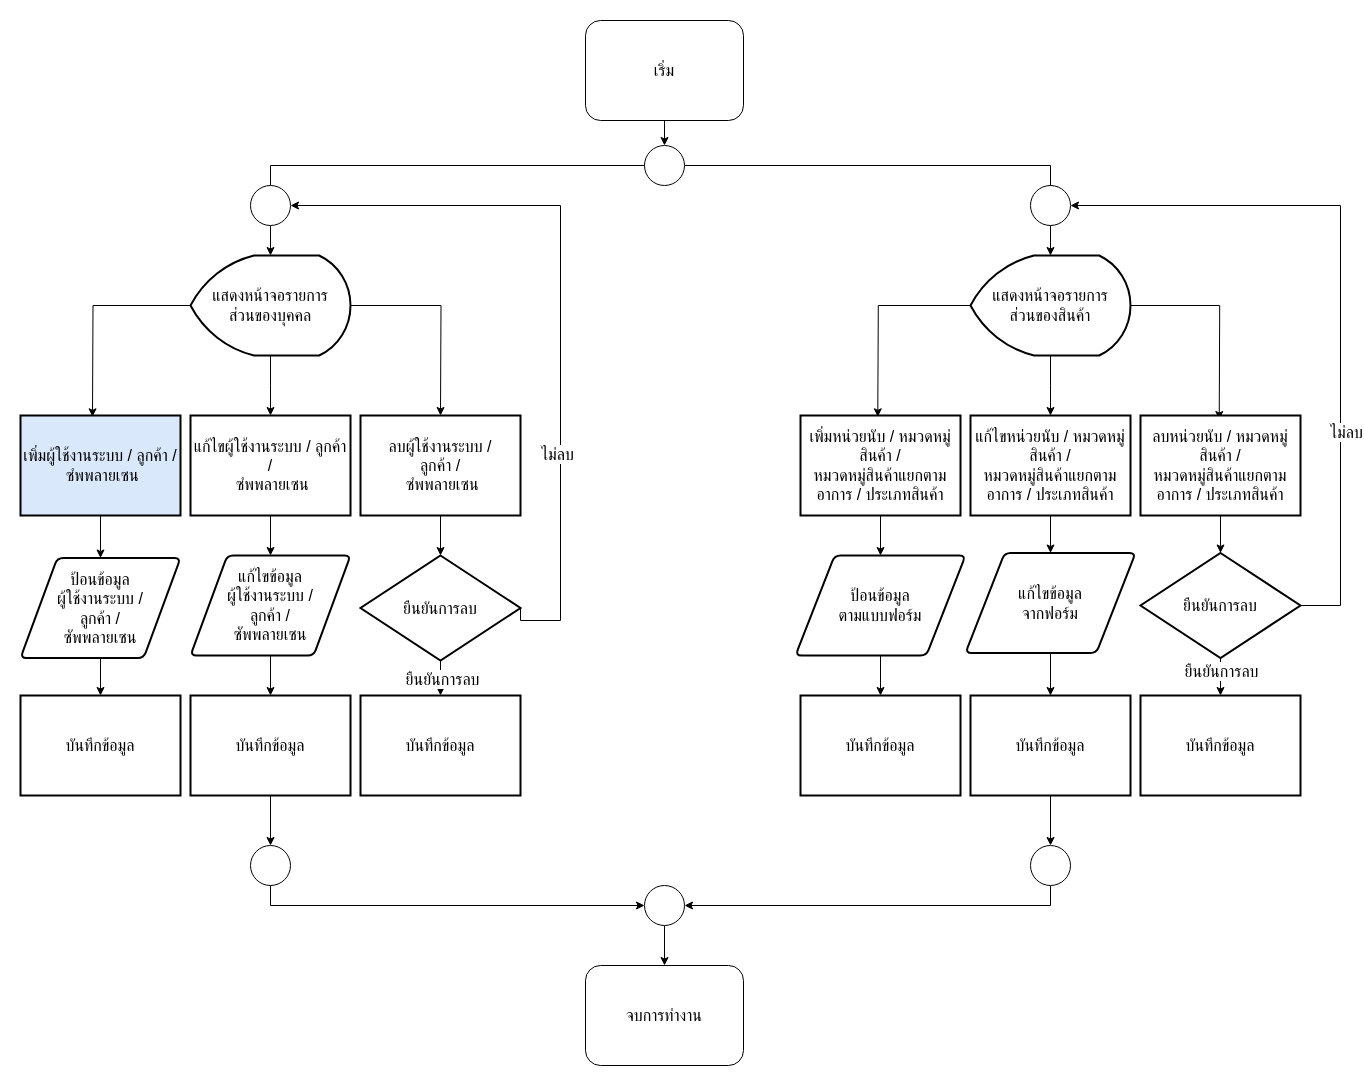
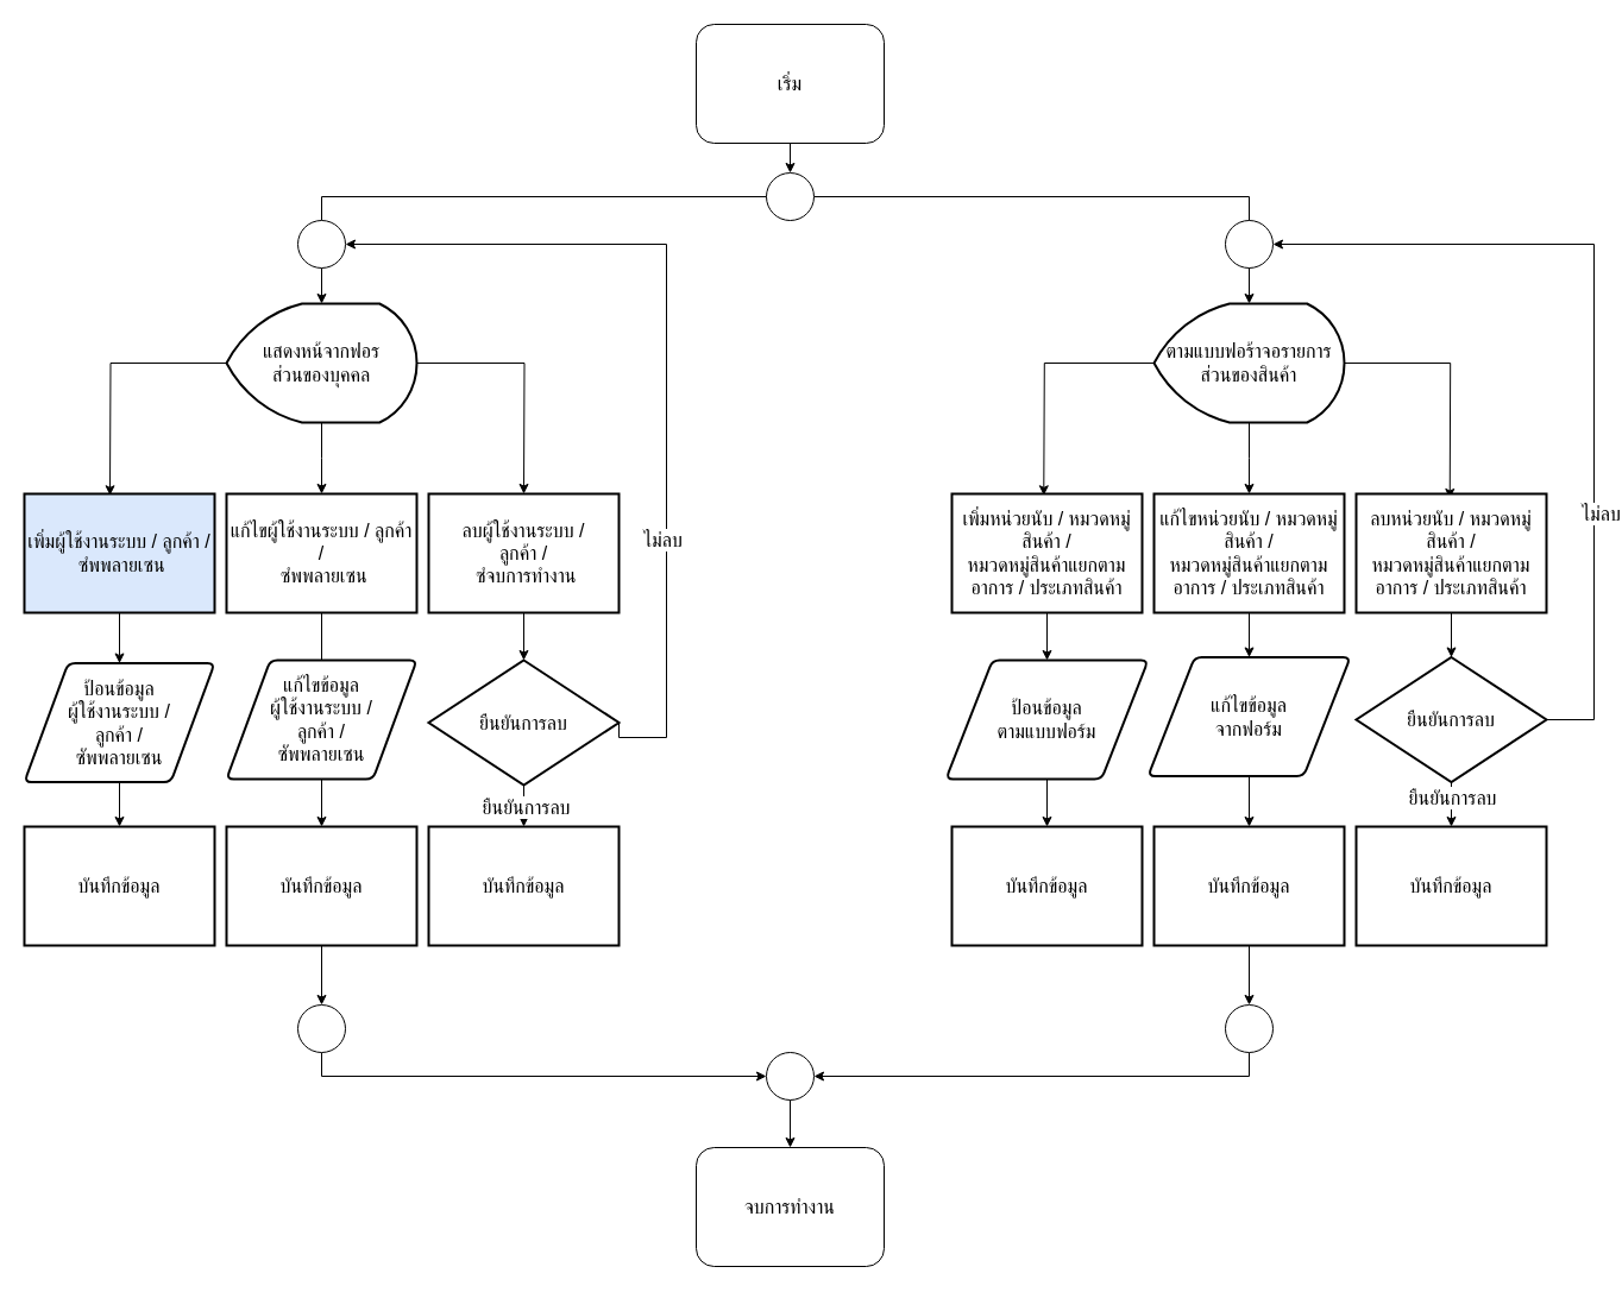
  <mxCell id="0" />
  <mxCell id="1" parent="0" />
  <mxCell id="2" value="" style="edgeStyle=orthogonalEdgeStyle;rounded=0;orthogonalLoop=1;jettySize=auto;html=1;fontSize=16;" edge="1" parent="1" source="3" target="6"><mxGeometry relative="1" as="geometry" /></mxCell>
  <mxCell id="3" value="เริ่ม" style="rounded=1;whiteSpace=wrap;html=1;fontSize=16;glass=0;strokeWidth=1;shadow=0;" vertex="1" parent="1"><mxGeometry x="585" y="20" width="158" height="100" as="geometry" /></mxCell>
  <mxCell id="4" style="edgeStyle=orthogonalEdgeStyle;rounded=0;orthogonalLoop=1;jettySize=auto;html=1;exitX=1;exitY=0.5;exitDx=0;exitDy=0;entryX=0.5;entryY=0;entryDx=0;entryDy=0;entryPerimeter=0;fontSize=16;" edge="1" parent="1" source="6" target="14"><mxGeometry relative="1" as="geometry" /></mxCell>
  <mxCell id="5" style="edgeStyle=orthogonalEdgeStyle;rounded=0;orthogonalLoop=1;jettySize=auto;html=1;exitX=0.5;exitY=1;exitDx=0;exitDy=0;entryX=0.5;entryY=0;entryDx=0;entryDy=0;entryPerimeter=0;fontSize=16;startArrow=none;" edge="1" parent="1" source="48" target="10"><mxGeometry relative="1" as="geometry" /></mxCell>
  <mxCell id="6" value="" style="ellipse;whiteSpace=wrap;html=1;aspect=fixed;fontSize=16;" vertex="1" parent="1"><mxGeometry x="644" y="145" width="40" height="40" as="geometry" /></mxCell>
  <mxCell id="7" style="edgeStyle=orthogonalEdgeStyle;rounded=0;orthogonalLoop=1;jettySize=auto;html=1;exitX=0;exitY=0.5;exitDx=0;exitDy=0;exitPerimeter=0;entryX=0.45;entryY=0.013;entryDx=0;entryDy=0;entryPerimeter=0;fontSize=16;" edge="1" parent="1" source="10"><mxGeometry relative="1" as="geometry"><mxPoint x="92" y="416.3" as="targetPoint" /></mxGeometry></mxCell>
  <mxCell id="8" value="" style="edgeStyle=orthogonalEdgeStyle;rounded=0;orthogonalLoop=1;jettySize=auto;html=1;fontSize=16;" edge="1" parent="1" source="10"><mxGeometry relative="1" as="geometry"><mxPoint x="270" y="415" as="targetPoint" /></mxGeometry></mxCell>
  <mxCell id="9" style="edgeStyle=orthogonalEdgeStyle;rounded=0;orthogonalLoop=1;jettySize=auto;html=1;exitX=1;exitY=0.5;exitDx=0;exitDy=0;exitPerimeter=0;fontSize=16;" edge="1" parent="1" source="10"><mxGeometry relative="1" as="geometry"><mxPoint x="440" y="415" as="targetPoint" /></mxGeometry></mxCell>
- <mxCell id="10" value="แสดงหน้าจอรายการ&lt;br style=&quot;font-size: 16px;&quot;&gt;ส่วนของบุคคล" style="strokeWidth=2;html=1;shape=mxgraph.flowchart.display;whiteSpace=wrap;fontSize=16;" vertex="1" parent="1"><mxGeometry x="190" y="255" width="160" height="100" as="geometry" /></mxCell>
+ <mxCell id="10" value="แสดงหน้จากฟอร&lt;br style=&quot;font-size: 16px;&quot;&gt;ส่วนของบุคคล" style="strokeWidth=2;html=1;shape=mxgraph.flowchart.display;whiteSpace=wrap;fontSize=16;" vertex="1" parent="1"><mxGeometry x="190" y="255" width="160" height="100" as="geometry" /></mxCell>
  <mxCell id="11" style="edgeStyle=orthogonalEdgeStyle;rounded=0;orthogonalLoop=1;jettySize=auto;html=1;exitX=0;exitY=0.5;exitDx=0;exitDy=0;exitPerimeter=0;entryX=0.483;entryY=0.013;entryDx=0;entryDy=0;entryPerimeter=0;fontSize=16;" edge="1" parent="1" source="14"><mxGeometry relative="1" as="geometry"><mxPoint x="877.28" y="416.3" as="targetPoint" /></mxGeometry></mxCell>
  <mxCell id="12" value="" style="edgeStyle=orthogonalEdgeStyle;rounded=0;orthogonalLoop=1;jettySize=auto;html=1;fontSize=16;" edge="1" parent="1" source="14"><mxGeometry relative="1" as="geometry"><mxPoint x="1050" y="415" as="targetPoint" /></mxGeometry></mxCell>
  <mxCell id="13" style="edgeStyle=orthogonalEdgeStyle;rounded=0;orthogonalLoop=1;jettySize=auto;html=1;exitX=1;exitY=0.5;exitDx=0;exitDy=0;exitPerimeter=0;entryX=0.492;entryY=0.04;entryDx=0;entryDy=0;entryPerimeter=0;fontSize=16;" edge="1" parent="1" source="14"><mxGeometry relative="1" as="geometry"><mxPoint x="1218.72" y="419" as="targetPoint" /></mxGeometry></mxCell>
- <mxCell id="14" value="แสดงหน้าจอรายการ&lt;br style=&quot;font-size: 16px;&quot;&gt;ส่วนของสินค้า" style="strokeWidth=2;html=1;shape=mxgraph.flowchart.display;whiteSpace=wrap;fontSize=16;" vertex="1" parent="1"><mxGeometry x="970" y="255" width="160" height="100" as="geometry" /></mxCell>
+ <mxCell id="14" value="ตามแบบฟอร้าจอรายการ&lt;br style=&quot;font-size: 16px;&quot;&gt;ส่วนของสินค้า" style="strokeWidth=2;html=1;shape=mxgraph.flowchart.display;whiteSpace=wrap;fontSize=16;" vertex="1" parent="1"><mxGeometry x="970" y="255" width="160" height="100" as="geometry" /></mxCell>
  <mxCell id="15" value="" style="edgeStyle=orthogonalEdgeStyle;rounded=0;orthogonalLoop=1;jettySize=auto;html=1;fontSize=16;" edge="1" parent="1" source="16" target="28"><mxGeometry relative="1" as="geometry" /></mxCell>
  <mxCell id="16" value="เพิ่มผู้ใช้งานระบบ / ลูกค้า /&lt;br style=&quot;font-size: 16px;&quot;&gt;&amp;nbsp;ซํพพลายเซน" style="rounded=0;whiteSpace=wrap;html=1;absoluteArcSize=1;arcSize=14;strokeWidth=2;fontSize=16;fillColor=#dae8fc;" vertex="1" parent="1"><mxGeometry x="20" y="415" width="160" height="100" as="geometry" /></mxCell>
- <mxCell id="17" value="" style="edgeStyle=orthogonalEdgeStyle;rounded=0;orthogonalLoop=1;jettySize=auto;html=1;fontSize=16;" edge="1" parent="1" source="18" target="44"><mxGeometry relative="1" as="geometry" /></mxCell>
+ <mxCell id="17" value="" style="edgeStyle=orthogonalEdgeStyle;rounded=0;orthogonalLoop=1;jettySize=auto;html=1;fontSize=16;endArrow=none;" edge="1" parent="1" source="18" target="44"><mxGeometry relative="1" as="geometry" /></mxCell>
  <mxCell id="18" value="แก้ไขผู้ใช้งานระบบ / ลูกค้า /&lt;br style=&quot;font-size: 16px;&quot;&gt;&amp;nbsp;ซํพพลายเซน" style="rounded=0;whiteSpace=wrap;html=1;absoluteArcSize=1;arcSize=14;strokeWidth=2;fontSize=16;" vertex="1" parent="1"><mxGeometry x="190" y="415" width="160" height="100" as="geometry" /></mxCell>
  <mxCell id="19" value="" style="edgeStyle=orthogonalEdgeStyle;rounded=0;orthogonalLoop=1;jettySize=auto;html=1;fontSize=16;" edge="1" parent="1" source="20" target="37"><mxGeometry relative="1" as="geometry" /></mxCell>
- <mxCell id="20" value="ลบผู้ใช้งานระบบ / &lt;br&gt;ลูกค้า /&lt;br style=&quot;font-size: 16px;&quot;&gt;&amp;nbsp;ซํพพลายเซน" style="rounded=0;whiteSpace=wrap;html=1;absoluteArcSize=1;arcSize=14;strokeWidth=2;fontSize=16;" vertex="1" parent="1"><mxGeometry x="360" y="415" width="160" height="100" as="geometry" /></mxCell>
+ <mxCell id="20" value="ลบผู้ใช้งานระบบ / &lt;br&gt;ลูกค้า /&lt;br style=&quot;font-size: 16px;&quot;&gt;&amp;nbsp;ซํจบการทำงาน" style="rounded=0;whiteSpace=wrap;html=1;absoluteArcSize=1;arcSize=14;strokeWidth=2;fontSize=16;" vertex="1" parent="1"><mxGeometry x="360" y="415" width="160" height="100" as="geometry" /></mxCell>
  <mxCell id="21" value="" style="edgeStyle=orthogonalEdgeStyle;rounded=0;orthogonalLoop=1;jettySize=auto;html=1;fontSize=16;" edge="1" parent="1" source="22" target="30"><mxGeometry relative="1" as="geometry" /></mxCell>
  <mxCell id="22" value="เพิ่มหน่วยนับ / หมวดหมู่สินค้า /&lt;br style=&quot;font-size: 16px;&quot;&gt;หมวดหมู่สินค้าแยกตามอาการ / ประเภทสินค้า" style="rounded=0;whiteSpace=wrap;html=1;absoluteArcSize=1;arcSize=14;strokeWidth=2;fontSize=16;" vertex="1" parent="1"><mxGeometry x="800" y="415" width="160" height="100" as="geometry" /></mxCell>
  <mxCell id="23" value="" style="edgeStyle=orthogonalEdgeStyle;rounded=0;orthogonalLoop=1;jettySize=auto;html=1;fontSize=16;" edge="1" parent="1" source="24" target="46"><mxGeometry relative="1" as="geometry" /></mxCell>
  <mxCell id="24" value="แก้ไขหน่วยนับ / หมวดหมู่สินค้า /&lt;br style=&quot;font-size: 16px;&quot;&gt;หมวดหมู่สินค้าแยกตามอาการ / ประเภทสินค้า" style="rounded=0;whiteSpace=wrap;html=1;absoluteArcSize=1;arcSize=14;strokeWidth=2;fontSize=16;" vertex="1" parent="1"><mxGeometry x="970" y="415" width="160" height="100" as="geometry" /></mxCell>
  <mxCell id="25" value="" style="edgeStyle=orthogonalEdgeStyle;rounded=0;orthogonalLoop=1;jettySize=auto;html=1;fontSize=16;" edge="1" parent="1" source="26" target="42"><mxGeometry relative="1" as="geometry" /></mxCell>
  <mxCell id="26" value="ลบหน่วยนับ / หมวดหมู่สินค้า /&lt;br style=&quot;font-size: 16px;&quot;&gt;หมวดหมู่สินค้าแยกตามอาการ / ประเภทสินค้า" style="rounded=0;whiteSpace=wrap;html=1;absoluteArcSize=1;arcSize=14;strokeWidth=2;fontSize=16;" vertex="1" parent="1"><mxGeometry x="1140" y="415" width="160" height="100" as="geometry" /></mxCell>
  <mxCell id="27" value="" style="edgeStyle=orthogonalEdgeStyle;rounded=0;orthogonalLoop=1;jettySize=auto;html=1;fontSize=16;" edge="1" parent="1" source="28" target="31"><mxGeometry relative="1" as="geometry" /></mxCell>
  <mxCell id="28" value="ป้อนข้อมูล &lt;br&gt;ผู้ใช้งานระบบ / &lt;br&gt;ลูกค้า / &lt;br&gt;ซัพพลายเซน" style="shape=parallelogram;html=1;strokeWidth=2;perimeter=parallelogramPerimeter;whiteSpace=wrap;rounded=1;arcSize=12;size=0.23;fontSize=16;" vertex="1" parent="1"><mxGeometry x="20" y="557.5" width="160" height="100" as="geometry" /></mxCell>
  <mxCell id="29" value="" style="edgeStyle=orthogonalEdgeStyle;rounded=0;orthogonalLoop=1;jettySize=auto;html=1;fontSize=16;" edge="1" parent="1" source="30" target="32"><mxGeometry relative="1" as="geometry" /></mxCell>
  <mxCell id="30" value="ป้อนข้อมูล&lt;br&gt;ตามแบบฟอร์ม" style="shape=parallelogram;html=1;strokeWidth=2;perimeter=parallelogramPerimeter;whiteSpace=wrap;rounded=1;arcSize=12;size=0.23;fontSize=16;" vertex="1" parent="1"><mxGeometry x="795" y="555" width="170" height="100" as="geometry" /></mxCell>
  <mxCell id="31" value="บันทึกข้อมูล" style="rounded=0;whiteSpace=wrap;html=1;absoluteArcSize=1;arcSize=14;strokeWidth=2;fontSize=16;" vertex="1" parent="1"><mxGeometry x="20" y="695" width="160" height="100" as="geometry" /></mxCell>
  <mxCell id="32" value="บันทึกข้อมูล" style="rounded=0;whiteSpace=wrap;html=1;absoluteArcSize=1;arcSize=14;strokeWidth=2;fontSize=16;" vertex="1" parent="1"><mxGeometry x="800" y="695" width="160" height="100" as="geometry" /></mxCell>
  <mxCell id="33" style="edgeStyle=orthogonalEdgeStyle;rounded=0;orthogonalLoop=1;jettySize=auto;html=1;exitX=1;exitY=0.5;exitDx=0;exitDy=0;exitPerimeter=0;entryX=1;entryY=0.5;entryDx=0;entryDy=0;fontSize=16;" edge="1" parent="1" source="37" target="48"><mxGeometry relative="1" as="geometry"><Array as="points"><mxPoint x="560" y="620" /><mxPoint x="560" y="205" /></Array></mxGeometry></mxCell>
  <mxCell id="34" value="ไม่ลบ" style="edgeLabel;html=1;align=center;verticalAlign=middle;resizable=0;points=[];fontSize=16;" vertex="1" connectable="0" parent="33"><mxGeometry x="-0.407" y="4" relative="1" as="geometry"><mxPoint as="offset" /></mxGeometry></mxCell>
  <mxCell id="35" value="" style="edgeStyle=orthogonalEdgeStyle;rounded=0;orthogonalLoop=1;jettySize=auto;html=1;fontSize=16;" edge="1" parent="1" source="37" target="52"><mxGeometry relative="1" as="geometry" /></mxCell>
  <mxCell id="36" value="ยืนยันการลบ" style="edgeLabel;html=1;align=center;verticalAlign=middle;resizable=0;points=[];fontSize=16;" vertex="1" connectable="0" parent="35"><mxGeometry x="-0.22" y="1" relative="1" as="geometry"><mxPoint as="offset" /></mxGeometry></mxCell>
  <mxCell id="37" value="ยืนยันการลบ" style="strokeWidth=2;html=1;shape=mxgraph.flowchart.decision;whiteSpace=wrap;rounded=0;fontSize=16;" vertex="1" parent="1"><mxGeometry x="360" y="555" width="160" height="105" as="geometry" /></mxCell>
  <mxCell id="38" value="" style="edgeStyle=orthogonalEdgeStyle;rounded=0;orthogonalLoop=1;jettySize=auto;html=1;fontSize=16;" edge="1" parent="1" source="42" target="55"><mxGeometry relative="1" as="geometry" /></mxCell>
  <mxCell id="39" value="ยืนยันการลบ" style="edgeLabel;html=1;align=center;verticalAlign=middle;resizable=0;points=[];fontSize=16;" vertex="1" connectable="0" parent="38"><mxGeometry x="-0.393" relative="1" as="geometry"><mxPoint as="offset" /></mxGeometry></mxCell>
  <mxCell id="40" style="edgeStyle=orthogonalEdgeStyle;rounded=0;orthogonalLoop=1;jettySize=auto;html=1;exitX=1;exitY=0.5;exitDx=0;exitDy=0;exitPerimeter=0;entryX=1;entryY=0.5;entryDx=0;entryDy=0;fontSize=16;" edge="1" parent="1" source="42" target="49"><mxGeometry relative="1" as="geometry"><Array as="points"><mxPoint x="1340" y="605" /><mxPoint x="1340" y="205" /></Array></mxGeometry></mxCell>
  <mxCell id="41" value="ไม่ลบ" style="edgeLabel;html=1;align=center;verticalAlign=middle;resizable=0;points=[];fontSize=16;" vertex="1" connectable="0" parent="40"><mxGeometry x="-0.398" y="-5" relative="1" as="geometry"><mxPoint as="offset" /></mxGeometry></mxCell>
  <mxCell id="42" value="ยืนยันการลบ" style="strokeWidth=2;html=1;shape=mxgraph.flowchart.decision;whiteSpace=wrap;rounded=0;fontSize=16;" vertex="1" parent="1"><mxGeometry x="1140" y="552.5" width="160" height="105" as="geometry" /></mxCell>
  <mxCell id="43" value="" style="edgeStyle=orthogonalEdgeStyle;rounded=0;orthogonalLoop=1;jettySize=auto;html=1;fontSize=16;" edge="1" parent="1" source="44" target="51"><mxGeometry relative="1" as="geometry" /></mxCell>
  <mxCell id="44" value="แก้ไขข้อมูล &lt;br&gt;ผู้ใช้งานระบบ / &lt;br&gt;ลูกค้า / &lt;br&gt;ซัพพลายเซน" style="shape=parallelogram;html=1;strokeWidth=2;perimeter=parallelogramPerimeter;whiteSpace=wrap;rounded=1;arcSize=12;size=0.23;fontSize=16;" vertex="1" parent="1"><mxGeometry x="190" y="555" width="160" height="100" as="geometry" /></mxCell>
  <mxCell id="45" value="" style="edgeStyle=orthogonalEdgeStyle;rounded=0;orthogonalLoop=1;jettySize=auto;html=1;fontSize=16;" edge="1" parent="1" source="46" target="54"><mxGeometry relative="1" as="geometry" /></mxCell>
  <mxCell id="46" value="แก้ไขข้อมูล&lt;br&gt;จากฟอร์ม" style="shape=parallelogram;html=1;strokeWidth=2;perimeter=parallelogramPerimeter;whiteSpace=wrap;rounded=1;arcSize=12;size=0.23;fontSize=16;" vertex="1" parent="1"><mxGeometry x="965" y="552.5" width="170" height="100" as="geometry" /></mxCell>
  <mxCell id="47" value="" style="edgeStyle=orthogonalEdgeStyle;rounded=0;orthogonalLoop=1;jettySize=auto;html=1;exitX=0;exitY=0.5;exitDx=0;exitDy=0;entryX=0.5;entryY=0;entryDx=0;entryDy=0;entryPerimeter=0;fontSize=16;endArrow=none;" edge="1" parent="1" source="6" target="48"><mxGeometry relative="1" as="geometry"><mxPoint x="644" y="165" as="sourcePoint" /><mxPoint x="270" y="255" as="targetPoint" /></mxGeometry></mxCell>
  <mxCell id="48" value="" style="ellipse;whiteSpace=wrap;html=1;aspect=fixed;fontSize=16;" vertex="1" parent="1"><mxGeometry y="185" width="40" height="40" as="geometry" x="250" /></mxCell>
  <mxCell id="49" value="" style="ellipse;whiteSpace=wrap;html=1;aspect=fixed;fontSize=16;" vertex="1" parent="1"><mxGeometry x="1030" y="185" width="40" height="40" as="geometry" /></mxCell>
  <mxCell id="50" value="" style="edgeStyle=orthogonalEdgeStyle;rounded=0;orthogonalLoop=1;jettySize=auto;html=1;fontSize=16;" edge="1" parent="1" source="51" target="57"><mxGeometry relative="1" as="geometry" /></mxCell>
  <mxCell id="51" value="บันทึกข้อมูล" style="rounded=0;whiteSpace=wrap;html=1;absoluteArcSize=1;arcSize=14;strokeWidth=2;fontSize=16;" vertex="1" parent="1"><mxGeometry x="190" y="695" width="160" height="100" as="geometry" /></mxCell>
  <mxCell id="52" value="บันทึกข้อมูล" style="rounded=0;whiteSpace=wrap;html=1;absoluteArcSize=1;arcSize=14;strokeWidth=2;fontSize=16;" vertex="1" parent="1"><mxGeometry x="360" y="695" width="160" height="100" as="geometry" /></mxCell>
  <mxCell id="53" value="" style="edgeStyle=orthogonalEdgeStyle;rounded=0;orthogonalLoop=1;jettySize=auto;html=1;fontSize=16;" edge="1" parent="1" source="54" target="59"><mxGeometry relative="1" as="geometry" /></mxCell>
  <mxCell id="54" value="บันทึกข้อมูล" style="rounded=0;whiteSpace=wrap;html=1;absoluteArcSize=1;arcSize=14;strokeWidth=2;fontSize=16;" vertex="1" parent="1"><mxGeometry x="970" y="695" width="160" height="100" as="geometry" /></mxCell>
  <mxCell id="55" value="บันทึกข้อมูล" style="rounded=0;whiteSpace=wrap;html=1;absoluteArcSize=1;arcSize=14;strokeWidth=2;fontSize=16;" vertex="1" parent="1"><mxGeometry x="1140" y="695" width="160" height="100" as="geometry" /></mxCell>
  <mxCell id="56" style="edgeStyle=orthogonalEdgeStyle;rounded=0;orthogonalLoop=1;jettySize=auto;html=1;exitX=0.5;exitY=1;exitDx=0;exitDy=0;entryX=0;entryY=0.5;entryDx=0;entryDy=0;fontSize=16;" edge="1" parent="1" source="57" target="61"><mxGeometry relative="1" as="geometry" /></mxCell>
  <mxCell id="57" value="" style="ellipse;whiteSpace=wrap;html=1;aspect=fixed;fontSize=16;" vertex="1" parent="1"><mxGeometry y="845" width="40" height="40" as="geometry" x="250" /></mxCell>
  <mxCell id="58" style="edgeStyle=orthogonalEdgeStyle;rounded=0;orthogonalLoop=1;jettySize=auto;html=1;exitX=0.5;exitY=1;exitDx=0;exitDy=0;entryX=1;entryY=0.5;entryDx=0;entryDy=0;fontSize=16;" edge="1" parent="1" source="59" target="61"><mxGeometry relative="1" as="geometry" /></mxCell>
  <mxCell id="59" value="" style="ellipse;whiteSpace=wrap;html=1;aspect=fixed;fontSize=16;" vertex="1" parent="1"><mxGeometry x="1030" y="845" width="40" height="40" as="geometry" /></mxCell>
  <mxCell id="60" value="" style="edgeStyle=orthogonalEdgeStyle;rounded=0;orthogonalLoop=1;jettySize=auto;html=1;fontSize=16;" edge="1" parent="1" source="61" target="62"><mxGeometry relative="1" as="geometry" /></mxCell>
  <mxCell id="61" value="" style="ellipse;whiteSpace=wrap;html=1;aspect=fixed;fontSize=16;" vertex="1" parent="1"><mxGeometry x="644" y="885" width="40" height="40" as="geometry" /></mxCell>
  <mxCell id="62" value="จบการทำงาน" style="rounded=1;whiteSpace=wrap;html=1;fontSize=16;glass=0;strokeWidth=1;shadow=0;" vertex="1" parent="1"><mxGeometry x="585" y="965" width="158" height="100" as="geometry" /></mxCell>
